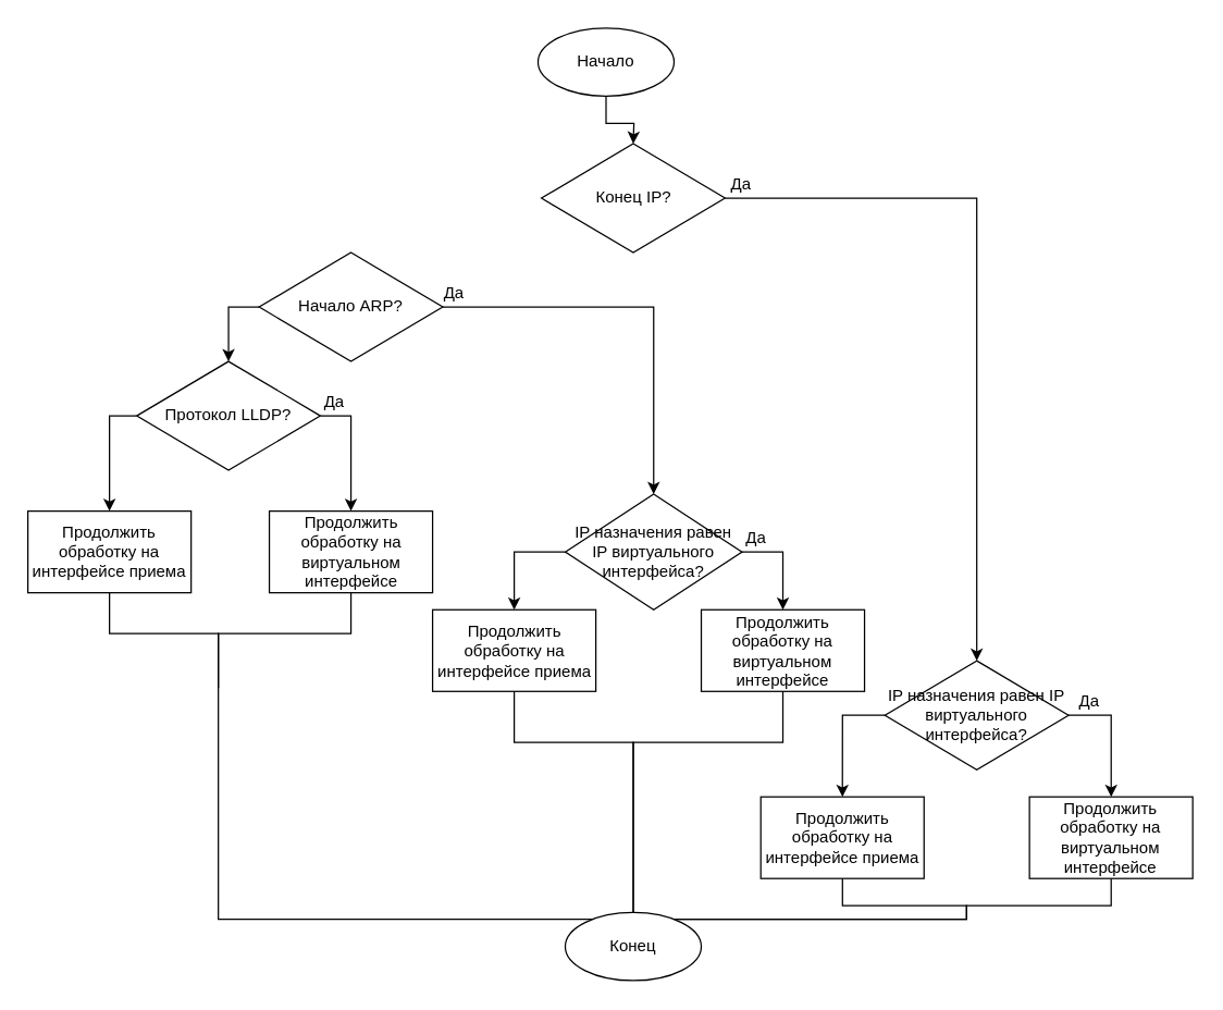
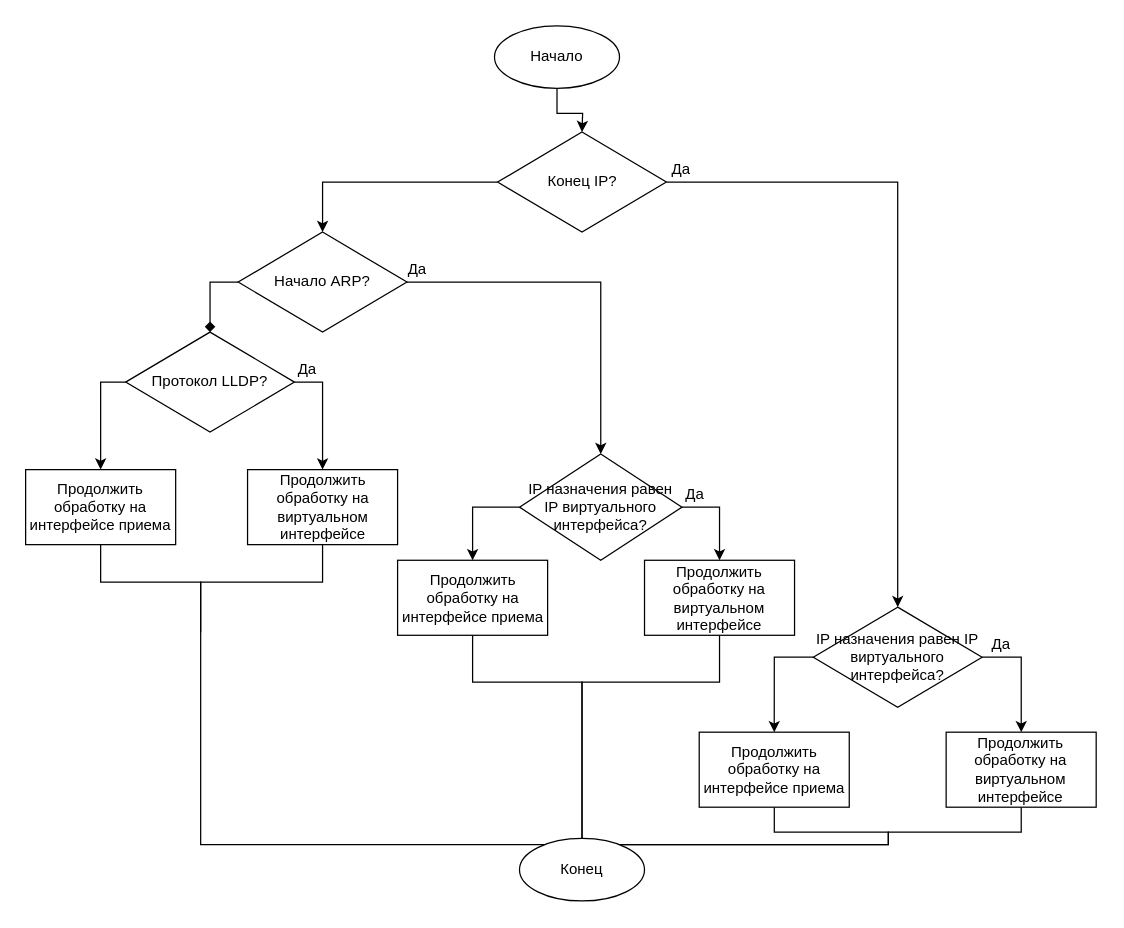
  <mxCell id="0" />
  <mxCell id="1" parent="0" />
  <mxCell id="2" style="edgeStyle=orthogonalEdgeStyle;rounded=0;orthogonalLoop=1;jettySize=auto;html=1;exitX=0.5;exitY=1;exitDx=0;exitDy=0;entryX=0.5;entryY=0;entryDx=0;entryDy=0;" edge="1" parent="1" source="3"><mxGeometry relative="1" as="geometry"><mxPoint x="465" y="105" as="targetPoint" /></mxGeometry></mxCell>
  <mxCell id="3" value="Начало" style="ellipse;whiteSpace=wrap;html=1;" vertex="1" parent="1"><mxGeometry x="395" y="20" width="100" height="50" as="geometry" /></mxCell>
  <mxCell id="4" style="edgeStyle=orthogonalEdgeStyle;rounded=0;orthogonalLoop=1;jettySize=auto;html=1;exitX=1;exitY=0.5;exitDx=0;exitDy=0;entryX=0.5;entryY=0;entryDx=0;entryDy=0;" edge="1" parent="1" source="6" target="15"><mxGeometry relative="1" as="geometry" /></mxCell>
+ <mxCell id="5" style="edgeStyle=orthogonalEdgeStyle;rounded=0;orthogonalLoop=1;jettySize=auto;html=1;exitX=0;exitY=0.5;exitDx=0;exitDy=0;entryX=0.5;entryY=0;entryDx=0;entryDy=0;" edge="1" parent="1" source="6" target="9"><mxGeometry relative="1" as="geometry" /></mxCell>
  <mxCell id="6" value="Конец&amp;nbsp;IP?" style="rhombus;whiteSpace=wrap;html=1;" vertex="1" parent="1"><mxGeometry x="397.5" y="105" width="135" height="80" as="geometry" /></mxCell>
  <mxCell id="7" style="edgeStyle=orthogonalEdgeStyle;rounded=0;orthogonalLoop=1;jettySize=auto;html=1;exitX=1;exitY=0.5;exitDx=0;exitDy=0;entryX=0.5;entryY=0;entryDx=0;entryDy=0;" edge="1" parent="1" source="9" target="18"><mxGeometry relative="1" as="geometry" /></mxCell>
- <mxCell id="8" style="edgeStyle=orthogonalEdgeStyle;rounded=0;orthogonalLoop=1;jettySize=auto;html=1;exitX=0;exitY=0.5;exitDx=0;exitDy=0;entryX=0.5;entryY=0;entryDx=0;entryDy=0;" edge="1" parent="1" source="9" target="12"><mxGeometry relative="1" as="geometry" /></mxCell>
+ <mxCell id="8" style="edgeStyle=orthogonalEdgeStyle;rounded=0;orthogonalLoop=1;jettySize=auto;html=1;exitX=0;exitY=0.5;exitDx=0;exitDy=0;entryX=0.5;entryY=0;entryDx=0;entryDy=0;endArrow=diamond;" edge="1" parent="1" source="9" target="12"><mxGeometry relative="1" as="geometry" /></mxCell>
  <mxCell id="9" value="Начало&amp;nbsp;ARP?" style="rhombus;whiteSpace=wrap;html=1;" vertex="1" parent="1"><mxGeometry x="190" y="185" width="135" height="80" as="geometry" /></mxCell>
  <mxCell id="10" style="edgeStyle=orthogonalEdgeStyle;rounded=0;orthogonalLoop=1;jettySize=auto;html=1;exitX=0;exitY=0.5;exitDx=0;exitDy=0;" edge="1" parent="1" source="12" target="20"><mxGeometry relative="1" as="geometry" /></mxCell>
  <mxCell id="11" style="edgeStyle=orthogonalEdgeStyle;rounded=0;orthogonalLoop=1;jettySize=auto;html=1;exitX=1;exitY=0.5;exitDx=0;exitDy=0;entryX=0.5;entryY=0;entryDx=0;entryDy=0;" edge="1" parent="1" source="12" target="22"><mxGeometry relative="1" as="geometry" /></mxCell>
  <mxCell id="12" value="Протокол LLDP?" style="rhombus;whiteSpace=wrap;html=1;" vertex="1" parent="1"><mxGeometry x="100" y="265" width="135" height="80" as="geometry" /></mxCell>
  <mxCell id="13" style="edgeStyle=orthogonalEdgeStyle;rounded=0;orthogonalLoop=1;jettySize=auto;html=1;exitX=1;exitY=0.5;exitDx=0;exitDy=0;" edge="1" parent="1" source="15" target="28"><mxGeometry relative="1" as="geometry" /></mxCell>
  <mxCell id="14" style="edgeStyle=orthogonalEdgeStyle;rounded=0;orthogonalLoop=1;jettySize=auto;html=1;exitX=0;exitY=0.5;exitDx=0;exitDy=0;entryX=0.5;entryY=0;entryDx=0;entryDy=0;" edge="1" parent="1" source="15" target="30"><mxGeometry relative="1" as="geometry" /></mxCell>
  <mxCell id="15" value="IP назначения равен IP виртуального интерфейса?" style="rhombus;whiteSpace=wrap;html=1;" vertex="1" parent="1"><mxGeometry x="650" y="485" width="135" height="80" as="geometry" /></mxCell>
  <mxCell id="16" style="edgeStyle=orthogonalEdgeStyle;rounded=0;orthogonalLoop=1;jettySize=auto;html=1;exitX=1;exitY=0.5;exitDx=0;exitDy=0;" edge="1" parent="1" source="18" target="24"><mxGeometry relative="1" as="geometry" /></mxCell>
  <mxCell id="17" style="edgeStyle=orthogonalEdgeStyle;rounded=0;orthogonalLoop=1;jettySize=auto;html=1;exitX=0;exitY=0.5;exitDx=0;exitDy=0;entryX=0.5;entryY=0;entryDx=0;entryDy=0;" edge="1" parent="1" source="18" target="26"><mxGeometry relative="1" as="geometry" /></mxCell>
  <mxCell id="18" value="IP назначения равен IP виртуального интерфейса?" style="rhombus;whiteSpace=wrap;html=1;" vertex="1" parent="1"><mxGeometry x="415" y="362.5" width="130" height="85" as="geometry" /></mxCell>
  <mxCell id="19" style="edgeStyle=orthogonalEdgeStyle;rounded=0;orthogonalLoop=1;jettySize=auto;html=1;exitX=0.5;exitY=1;exitDx=0;exitDy=0;endArrow=none;endFill=0;" edge="1" parent="1" source="20"><mxGeometry relative="1" as="geometry"><mxPoint x="160" y="505" as="targetPoint" /><Array as="points"><mxPoint x="80" y="465" /><mxPoint x="160" y="465" /></Array></mxGeometry></mxCell>
  <mxCell id="20" value="Продолжить обработку на интерфейсе приема" style="rounded=0;whiteSpace=wrap;html=1;" vertex="1" parent="1"><mxGeometry x="20" y="375" width="120" height="60" as="geometry" /></mxCell>
  <mxCell id="21" style="edgeStyle=orthogonalEdgeStyle;rounded=0;orthogonalLoop=1;jettySize=auto;html=1;exitX=0.5;exitY=1;exitDx=0;exitDy=0;entryX=0.5;entryY=0;entryDx=0;entryDy=0;" edge="1" parent="1" source="22" target="31"><mxGeometry relative="1" as="geometry"><mxPoint x="180" y="615" as="targetPoint" /><Array as="points"><mxPoint x="258" y="465" /><mxPoint x="160" y="465" /><mxPoint x="160" y="675" /><mxPoint x="465" y="675" /></Array></mxGeometry></mxCell>
  <mxCell id="22" value="Продолжить обработку на виртуальном интерфейсе" style="rounded=0;whiteSpace=wrap;html=1;" vertex="1" parent="1"><mxGeometry x="197.5" y="375" width="120" height="60" as="geometry" /></mxCell>
  <mxCell id="23" style="edgeStyle=orthogonalEdgeStyle;rounded=0;orthogonalLoop=1;jettySize=auto;html=1;entryX=0.5;entryY=0;entryDx=0;entryDy=0;endArrow=none;endFill=0;" edge="1" parent="1" source="24" target="31"><mxGeometry relative="1" as="geometry"><Array as="points"><mxPoint x="575" y="545" /><mxPoint x="465" y="545" /></Array></mxGeometry></mxCell>
  <mxCell id="24" value="Продолжить обработку на виртуальном интерфейсе" style="rounded=0;whiteSpace=wrap;html=1;" vertex="1" parent="1"><mxGeometry x="515" y="447.5" width="120" height="60" as="geometry" /></mxCell>
  <mxCell id="25" style="edgeStyle=orthogonalEdgeStyle;rounded=0;orthogonalLoop=1;jettySize=auto;html=1;entryX=0.5;entryY=0;entryDx=0;entryDy=0;endArrow=none;endFill=0;" edge="1" parent="1" source="26" target="31"><mxGeometry relative="1" as="geometry"><Array as="points"><mxPoint x="378" y="545" /><mxPoint x="465" y="545" /></Array></mxGeometry></mxCell>
  <mxCell id="26" value="Продолжить обработку на интерфейсе приема" style="rounded=0;whiteSpace=wrap;html=1;" vertex="1" parent="1"><mxGeometry x="317.5" y="447.5" width="120" height="60" as="geometry" /></mxCell>
  <mxCell id="27" style="edgeStyle=orthogonalEdgeStyle;rounded=0;orthogonalLoop=1;jettySize=auto;html=1;entryX=0.5;entryY=0;entryDx=0;entryDy=0;endArrow=none;endFill=0;" edge="1" parent="1" source="28" target="31"><mxGeometry relative="1" as="geometry"><Array as="points"><mxPoint x="816" y="665" /><mxPoint x="710" y="665" /><mxPoint x="710" y="675" /><mxPoint x="465" y="675" /></Array></mxGeometry></mxCell>
  <mxCell id="28" value="Продолжить обработку на виртуальном интерфейсе" style="rounded=0;whiteSpace=wrap;html=1;" vertex="1" parent="1"><mxGeometry x="756.25" y="585" width="120" height="60" as="geometry" /></mxCell>
  <mxCell id="29" style="edgeStyle=orthogonalEdgeStyle;rounded=0;orthogonalLoop=1;jettySize=auto;html=1;entryX=0.5;entryY=0;entryDx=0;entryDy=0;endArrow=none;endFill=0;" edge="1" parent="1" source="30" target="31"><mxGeometry relative="1" as="geometry"><Array as="points"><mxPoint x="619" y="665" /><mxPoint x="710" y="665" /><mxPoint x="710" y="675" /><mxPoint x="465" y="675" /></Array></mxGeometry></mxCell>
  <mxCell id="30" value="Продолжить обработку на интерфейсе приема" style="rounded=0;whiteSpace=wrap;html=1;" vertex="1" parent="1"><mxGeometry x="558.75" y="585" width="120" height="60" as="geometry" /></mxCell>
  <mxCell id="31" value="Конец" style="ellipse;whiteSpace=wrap;html=1;" vertex="1" parent="1"><mxGeometry x="415" y="670" width="100" height="50" as="geometry" /></mxCell>
  <mxCell id="32" value="Да" style="text;html=1;align=center;verticalAlign=middle;resizable=0;points=[];autosize=1;strokeColor=none;fillColor=none;" vertex="1" parent="1"><mxGeometry x="230" y="285" width="30" height="20" as="geometry" /></mxCell>
  <mxCell id="33" value="Да" style="text;html=1;align=center;verticalAlign=middle;resizable=0;points=[];autosize=1;strokeColor=none;fillColor=none;" vertex="1" parent="1"><mxGeometry x="317.5" y="205" width="30" height="20" as="geometry" /></mxCell>
  <mxCell id="34" value="Да" style="text;html=1;align=center;verticalAlign=middle;resizable=0;points=[];autosize=1;strokeColor=none;fillColor=none;" vertex="1" parent="1"><mxGeometry x="528.75" y="125" width="30" height="20" as="geometry" /></mxCell>
  <mxCell id="35" value="Да" style="text;html=1;align=center;verticalAlign=middle;resizable=0;points=[];autosize=1;strokeColor=none;fillColor=none;" vertex="1" parent="1"><mxGeometry x="540" y="385" width="30" height="20" as="geometry" /></mxCell>
  <mxCell id="36" value="Да" style="text;html=1;align=center;verticalAlign=middle;resizable=0;points=[];autosize=1;strokeColor=none;fillColor=none;" vertex="1" parent="1"><mxGeometry x="785" y="505" width="30" height="20" as="geometry" /></mxCell>
